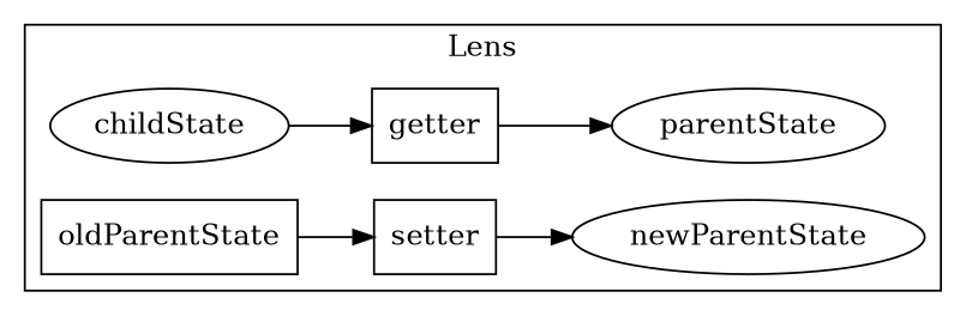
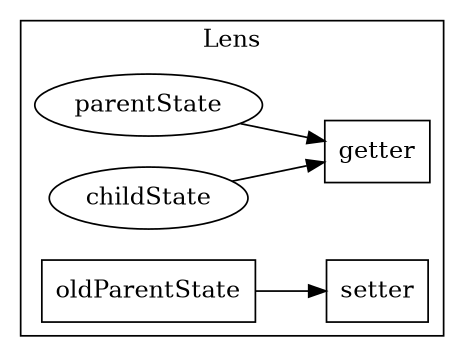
  digraph {
    bgcolor=white
    rankdir=LR
    getter [shape=rectangle]
    parentState
    childState
    setter [shape=rectangle]
    oldParentState [shape=box]
-   newParentState
    subgraph cluster_1 {
      label=Lens
      getter
      parentState
      childState
      setter
      oldParentState
-     newParentState
    }
-   getter -> parentState
+   parentState -> getter
    childState -> getter
-   setter -> newParentState
    oldParentState -> setter
  }
